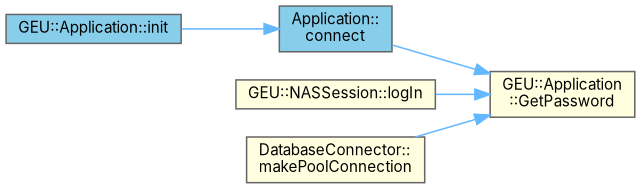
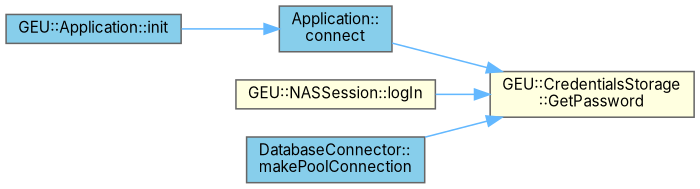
  digraph {
    fontname=Inter
    rankdir=RL
    node [color=grey40 fillcolor=lightyellow fontname=Inter fontsize=10 shape=box style=filled]
    edge [color=steelblue1 dir=back fontname=Inter fontsize=10 labelfontname=Helvetica labelfontsize=10 style=solid]
-   n1 [color=gray40 fontcolor=black height=0.2 label="GEU::Application\l::GetPassword" width=0.4]
+   n1 [color=gray40 fontcolor=black height=0.2 label="GEU::CredentialsStorage\l::GetPassword" width=0.4]
    n2 [fillcolor=skyblue height=0.2 label="Application::\lconnect" width=0.4]
    n3 [height=0.2 label="GEU::NASSession::logIn" width=0.4]
-   n4 [height=0.2 label="DatabaseConnector::\lmakePoolConnection" width=0.4]
+   n4 [fillcolor=skyblue height=0.2 label="DatabaseConnector::\lmakePoolConnection" width=0.4]
    n5 [fillcolor=skyblue height=0.2 label="GEU::Application::init" width=0.4]
    n1 -> n2
    n1 -> n3
    n1 -> n4
    n2 -> n5
  }
